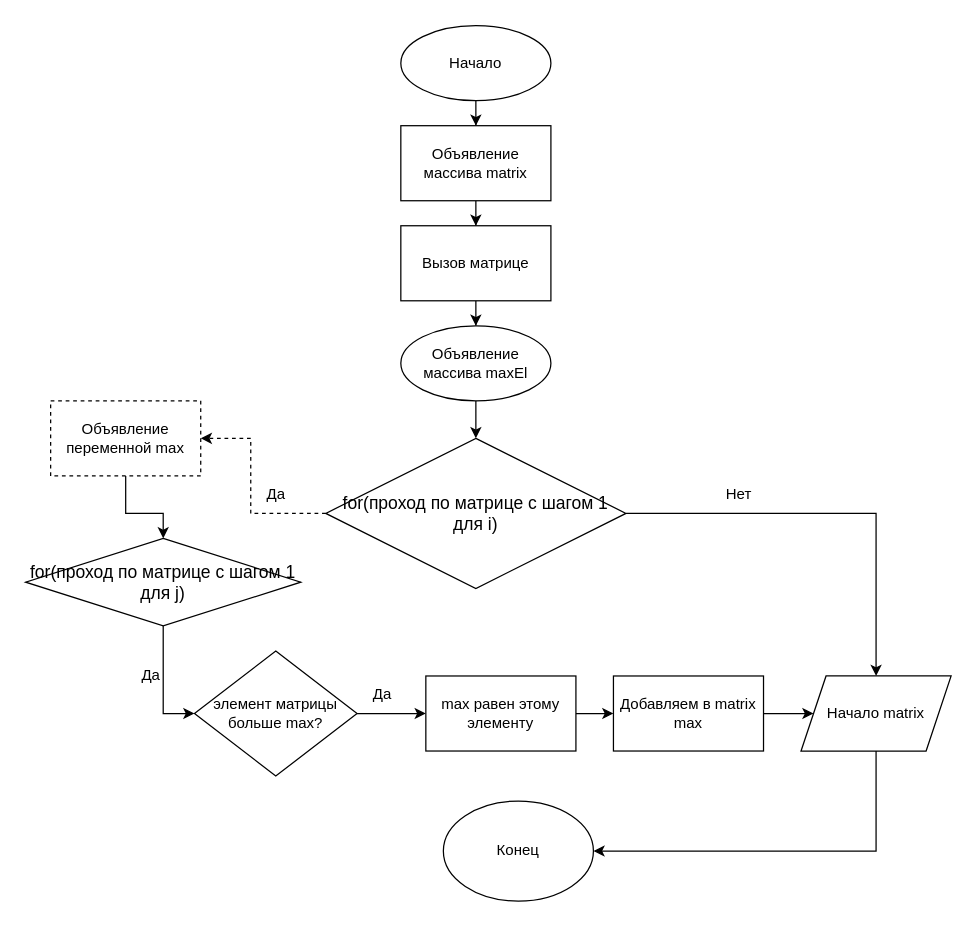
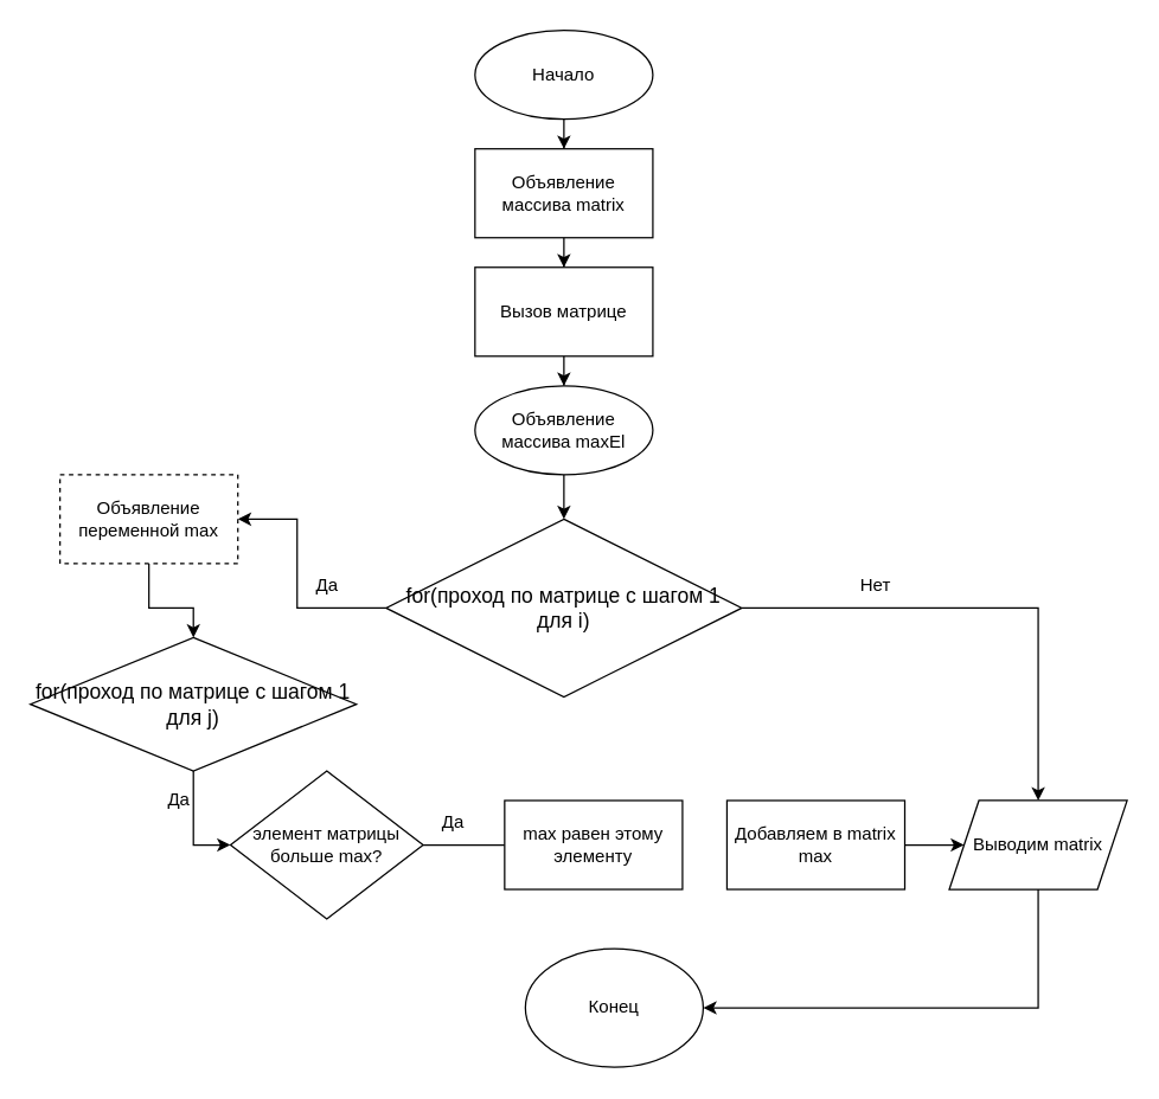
  <mxCell id="0" />
  <mxCell id="1" parent="0" />
  <mxCell id="2" value="" style="edgeStyle=orthogonalEdgeStyle;rounded=0;orthogonalLoop=1;jettySize=auto;html=1;" edge="1" parent="1" source="3" target="5"><mxGeometry relative="1" as="geometry" /></mxCell>
  <mxCell id="3" value="Начало" style="ellipse;whiteSpace=wrap;html=1;" vertex="1" parent="1"><mxGeometry x="320" y="20" width="120" height="60" as="geometry" /></mxCell>
  <mxCell id="4" value="" style="edgeStyle=orthogonalEdgeStyle;rounded=0;orthogonalLoop=1;jettySize=auto;html=1;" edge="1" parent="1" source="5" target="7"><mxGeometry relative="1" as="geometry" /></mxCell>
  <mxCell id="5" value="Объявление массива matrix" style="rounded=0;whiteSpace=wrap;html=1;" vertex="1" parent="1"><mxGeometry x="320" y="100" width="120" height="60" as="geometry" /></mxCell>
  <mxCell id="6" value="" style="edgeStyle=orthogonalEdgeStyle;rounded=0;orthogonalLoop=1;jettySize=auto;html=1;" edge="1" parent="1" source="7" target="9"><mxGeometry relative="1" as="geometry" /></mxCell>
  <mxCell id="7" value="Вызов матрице" style="rounded=0;whiteSpace=wrap;html=1;" vertex="1" parent="1"><mxGeometry x="320" y="180" width="120" height="60" as="geometry" /></mxCell>
  <mxCell id="8" value="" style="edgeStyle=orthogonalEdgeStyle;rounded=0;orthogonalLoop=1;jettySize=auto;html=1;" edge="1" parent="1" source="9" target="10"><mxGeometry relative="1" as="geometry" /></mxCell>
  <mxCell id="9" value="Объявление массива maxEl" style="ellipse;whiteSpace=wrap;html=1;" vertex="1" parent="1"><mxGeometry x="320" y="260" width="120" height="60" as="geometry" /></mxCell>
  <mxCell id="10" value="&lt;span style=&quot;font-size: 14px;&quot;&gt;for(проход по матрице с шагом 1 для i)&lt;/span&gt;" style="rhombus;whiteSpace=wrap;html=1;" vertex="1" parent="1"><mxGeometry x="260" y="350" width="240" height="120" as="geometry" /></mxCell>
  <mxCell id="11" value="Да" style="text;html=1;align=center;verticalAlign=middle;resizable=0;points=[];autosize=1;strokeColor=none;fillColor=none;" vertex="1" parent="1"><mxGeometry x="200" y="380" width="40" height="30" as="geometry" /></mxCell>
  <mxCell id="12" value="Нет" style="text;html=1;align=center;verticalAlign=middle;resizable=0;points=[];autosize=1;strokeColor=none;fillColor=none;" vertex="1" parent="1"><mxGeometry x="570" y="380" width="40" height="30" as="geometry" /></mxCell>
  <mxCell id="13" value="Конец" style="ellipse;whiteSpace=wrap;html=1;" vertex="1" parent="1"><mxGeometry x="354" y="640" width="120" height="80" as="geometry" /></mxCell>
- <mxCell id="14" value="&lt;span style=&quot;font-size: 14px;&quot;&gt;for(проход по матрице с шагом 1 для j)&lt;/span&gt;" style="rhombus;whiteSpace=wrap;html=1;" vertex="1" parent="1"><mxGeometry x="20" y="430" width="220" height="70" as="geometry" /></mxCell>
+ <mxCell id="14" value="&lt;span style=&quot;font-size: 14px;&quot;&gt;for(проход по матрице с шагом 1 для j)&lt;/span&gt;" style="rhombus;whiteSpace=wrap;html=1;" vertex="1" parent="1"><mxGeometry x="20" y="430" width="220" height="90" as="geometry" /></mxCell>
  <mxCell id="15" value="" style="endArrow=classic;html=1;rounded=0;exitX=0.5;exitY=1;exitDx=0;exitDy=0;entryX=0;entryY=0.5;entryDx=0;entryDy=0;" edge="1" parent="1" source="14" target="20"><mxGeometry width="50" height="50" relative="1" as="geometry"><mxPoint x="230" y="570" as="sourcePoint" /><mxPoint x="140" y="595" as="targetPoint" /><Array as="points"><mxPoint x="130" y="570" /></Array></mxGeometry></mxCell>
  <mxCell id="16" value="Да" style="text;html=1;align=center;verticalAlign=middle;resizable=0;points=[];autosize=1;strokeColor=none;fillColor=none;" vertex="1" parent="1"><mxGeometry x="100" y="525" width="40" height="30" as="geometry" /></mxCell>
  <mxCell id="17" value="Объявление переменной max" style="rounded=0;whiteSpace=wrap;html=1;dashed=1;" vertex="1" parent="1"><mxGeometry x="40" y="320" width="120" height="60" as="geometry" /></mxCell>
- <mxCell id="18" value="" style="endArrow=classic;html=1;rounded=0;exitX=0;exitY=0.5;exitDx=0;exitDy=0;entryX=1;entryY=0.5;entryDx=0;entryDy=0;dashed=1;" edge="1" parent="1" source="10" target="17"><mxGeometry width="50" height="50" relative="1" as="geometry"><mxPoint x="190" y="330" as="sourcePoint" /><mxPoint x="240" y="280" as="targetPoint" /><Array as="points"><mxPoint x="200" y="410" /><mxPoint x="200" y="350" /></Array></mxGeometry></mxCell>
- <mxCell id="19" value="" style="edgeStyle=orthogonalEdgeStyle;rounded=0;orthogonalLoop=1;jettySize=auto;html=1;" edge="1" parent="1" source="20" target="22"><mxGeometry relative="1" as="geometry" /></mxCell>
+ <mxCell id="18" value="" style="endArrow=classic;html=1;rounded=0;exitX=0;exitY=0.5;exitDx=0;exitDy=0;entryX=1;entryY=0.5;entryDx=0;entryDy=0;" edge="1" parent="1" source="10" target="17"><mxGeometry width="50" height="50" relative="1" as="geometry"><mxPoint x="190" y="330" as="sourcePoint" /><mxPoint x="240" y="280" as="targetPoint" /><Array as="points"><mxPoint x="200" y="410" /><mxPoint x="200" y="350" /></Array></mxGeometry></mxCell>
+ <mxCell id="19" value="" style="edgeStyle=orthogonalEdgeStyle;rounded=0;orthogonalLoop=1;jettySize=auto;html=1;endArrow=none;" edge="1" parent="1" source="20" target="22"><mxGeometry relative="1" as="geometry" /></mxCell>
  <mxCell id="20" value="элемент матрицы больше max?" style="rhombus;whiteSpace=wrap;html=1;" vertex="1" parent="1"><mxGeometry x="155" y="520" width="130" height="100" as="geometry" /></mxCell>
- <mxCell id="21" value="" style="edgeStyle=orthogonalEdgeStyle;rounded=0;orthogonalLoop=1;jettySize=auto;html=1;" edge="1" parent="1" source="22" target="26"><mxGeometry relative="1" as="geometry" /></mxCell>
  <mxCell id="22" value="max равен этому элементу" style="rounded=0;whiteSpace=wrap;html=1;" vertex="1" parent="1"><mxGeometry x="340" y="540" width="120" height="60" as="geometry" /></mxCell>
  <mxCell id="23" value="" style="endArrow=classic;html=1;rounded=0;exitX=0.5;exitY=1;exitDx=0;exitDy=0;entryX=0.5;entryY=0;entryDx=0;entryDy=0;" edge="1" parent="1" source="17" target="14"><mxGeometry width="50" height="50" relative="1" as="geometry"><mxPoint y="310" as="sourcePoint" x="0" /><mxPoint x="50" y="260" as="targetPoint" /><Array as="points"><mxPoint x="100" y="410" /><mxPoint x="130" y="410" /></Array></mxGeometry></mxCell>
  <mxCell id="24" value="Да" style="text;html=1;align=center;verticalAlign=middle;resizable=0;points=[];autosize=1;strokeColor=none;fillColor=none;" vertex="1" parent="1"><mxGeometry x="285" y="540" width="40" height="30" as="geometry" /></mxCell>
  <mxCell id="25" value="" style="edgeStyle=orthogonalEdgeStyle;rounded=0;orthogonalLoop=1;jettySize=auto;html=1;" edge="1" parent="1" source="26" target="27"><mxGeometry relative="1" as="geometry" /></mxCell>
  <mxCell id="26" value="Добавляем в matrix max" style="rounded=0;whiteSpace=wrap;html=1;" vertex="1" parent="1"><mxGeometry x="490" y="540" width="120" height="60" as="geometry" /></mxCell>
- <mxCell id="27" value="Начало matrix" style="shape=parallelogram;perimeter=parallelogramPerimeter;whiteSpace=wrap;html=1;fixedSize=1;" vertex="1" parent="1"><mxGeometry x="640" y="540" width="120" height="60" as="geometry" /></mxCell>
+ <mxCell id="27" value="Выводим matrix" style="shape=parallelogram;perimeter=parallelogramPerimeter;whiteSpace=wrap;html=1;fixedSize=1;" vertex="1" parent="1"><mxGeometry x="640" y="540" width="120" height="60" as="geometry" /></mxCell>
  <mxCell id="28" value="" style="endArrow=classic;html=1;rounded=0;exitX=1;exitY=0.5;exitDx=0;exitDy=0;entryX=0.5;entryY=0;entryDx=0;entryDy=0;" edge="1" parent="1" source="10" target="27"><mxGeometry width="50" height="50" relative="1" as="geometry"><mxPoint x="560" y="380" as="sourcePoint" /><mxPoint x="610" y="330" as="targetPoint" /><Array as="points"><mxPoint x="700" y="410" /></Array></mxGeometry></mxCell>
  <mxCell id="29" value="" style="endArrow=classic;html=1;rounded=0;exitX=0.5;exitY=1;exitDx=0;exitDy=0;entryX=1;entryY=0.5;entryDx=0;entryDy=0;" edge="1" parent="1" source="27" target="13"><mxGeometry width="50" height="50" relative="1" as="geometry"><mxPoint x="640" y="700" as="sourcePoint" /><mxPoint x="690" y="650" as="targetPoint" /><Array as="points"><mxPoint x="700" y="680" /></Array></mxGeometry></mxCell>
